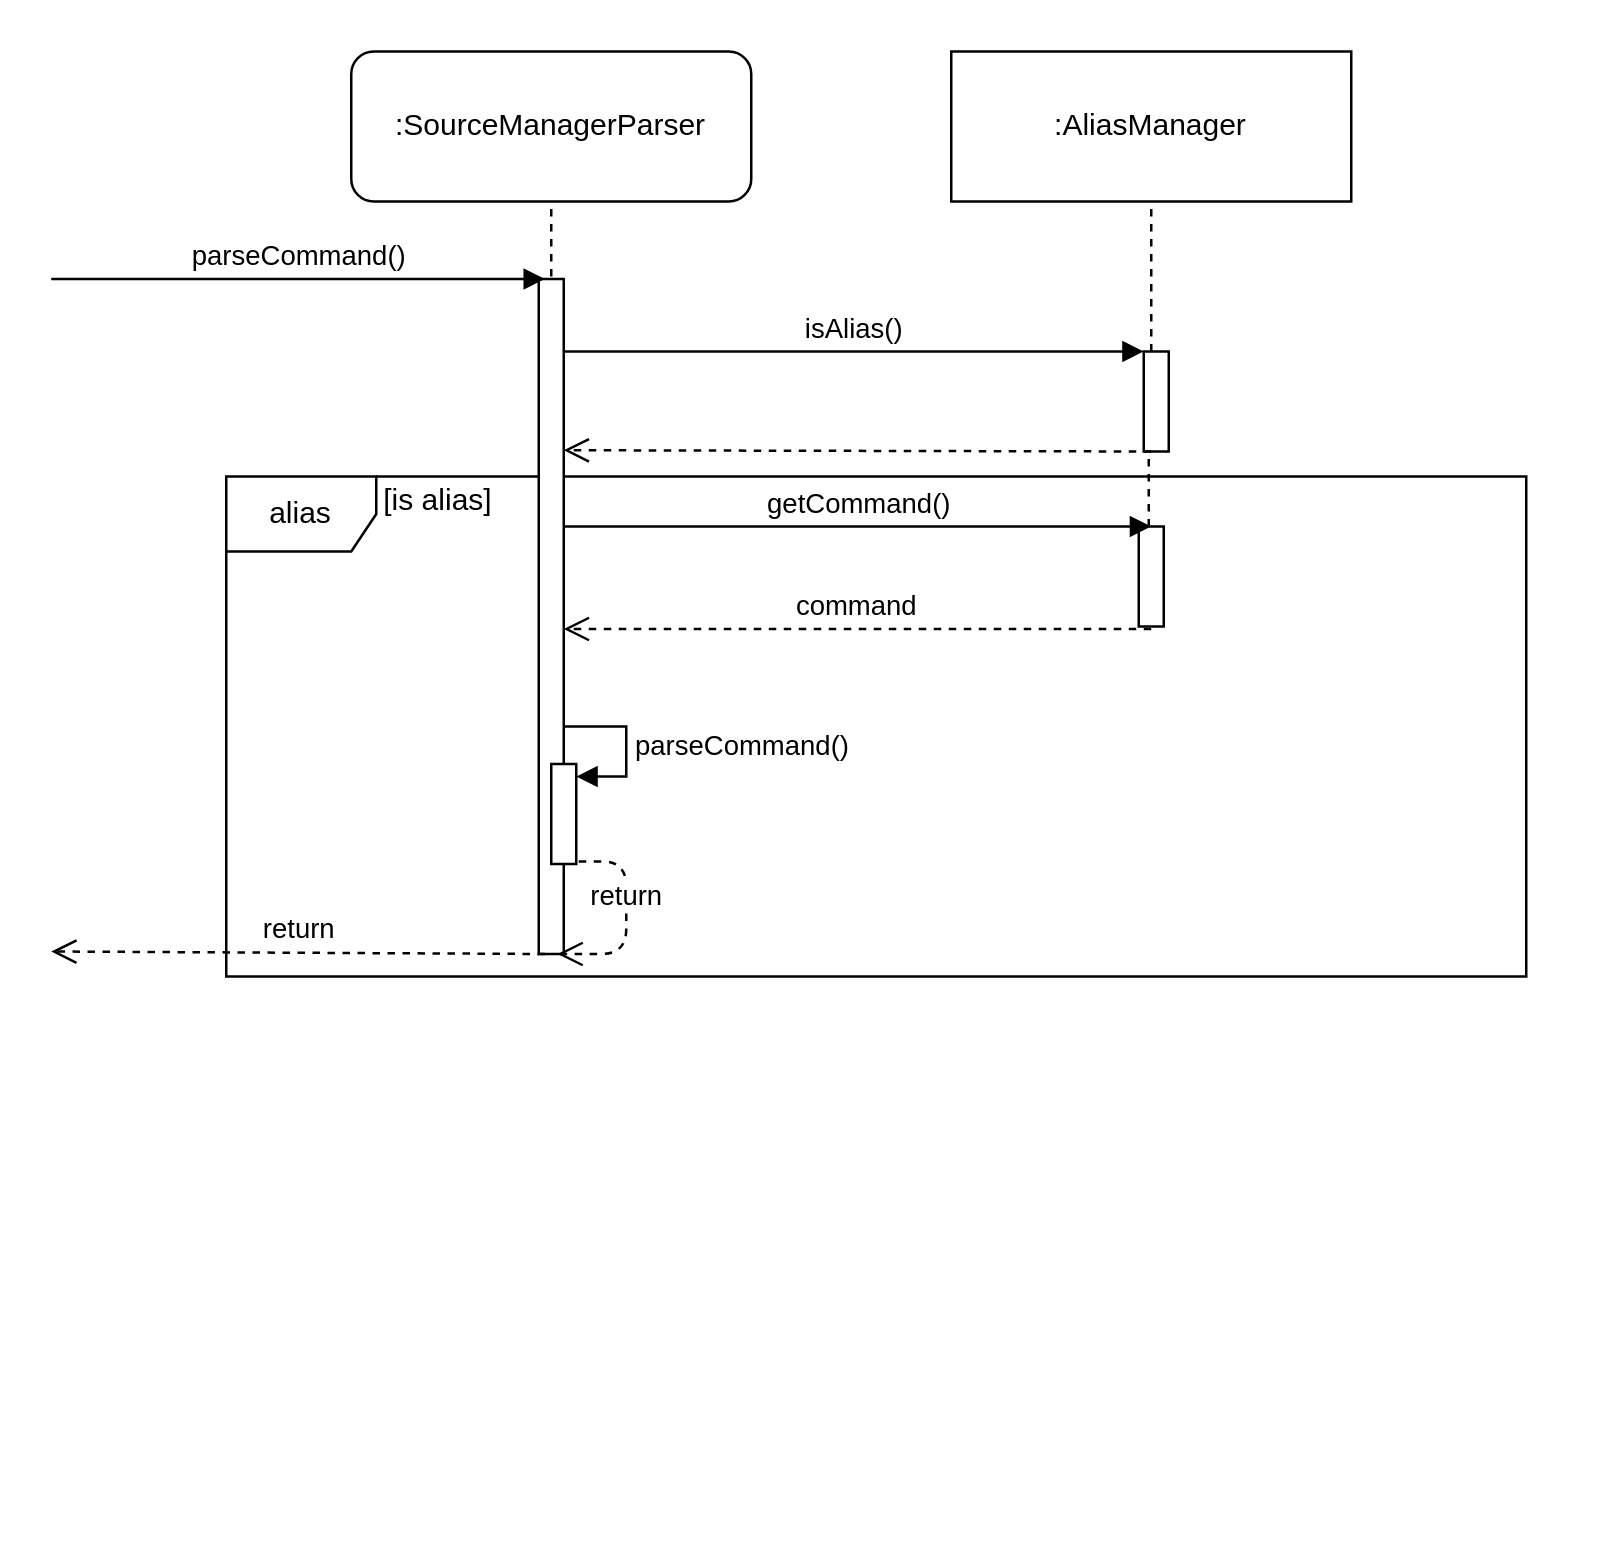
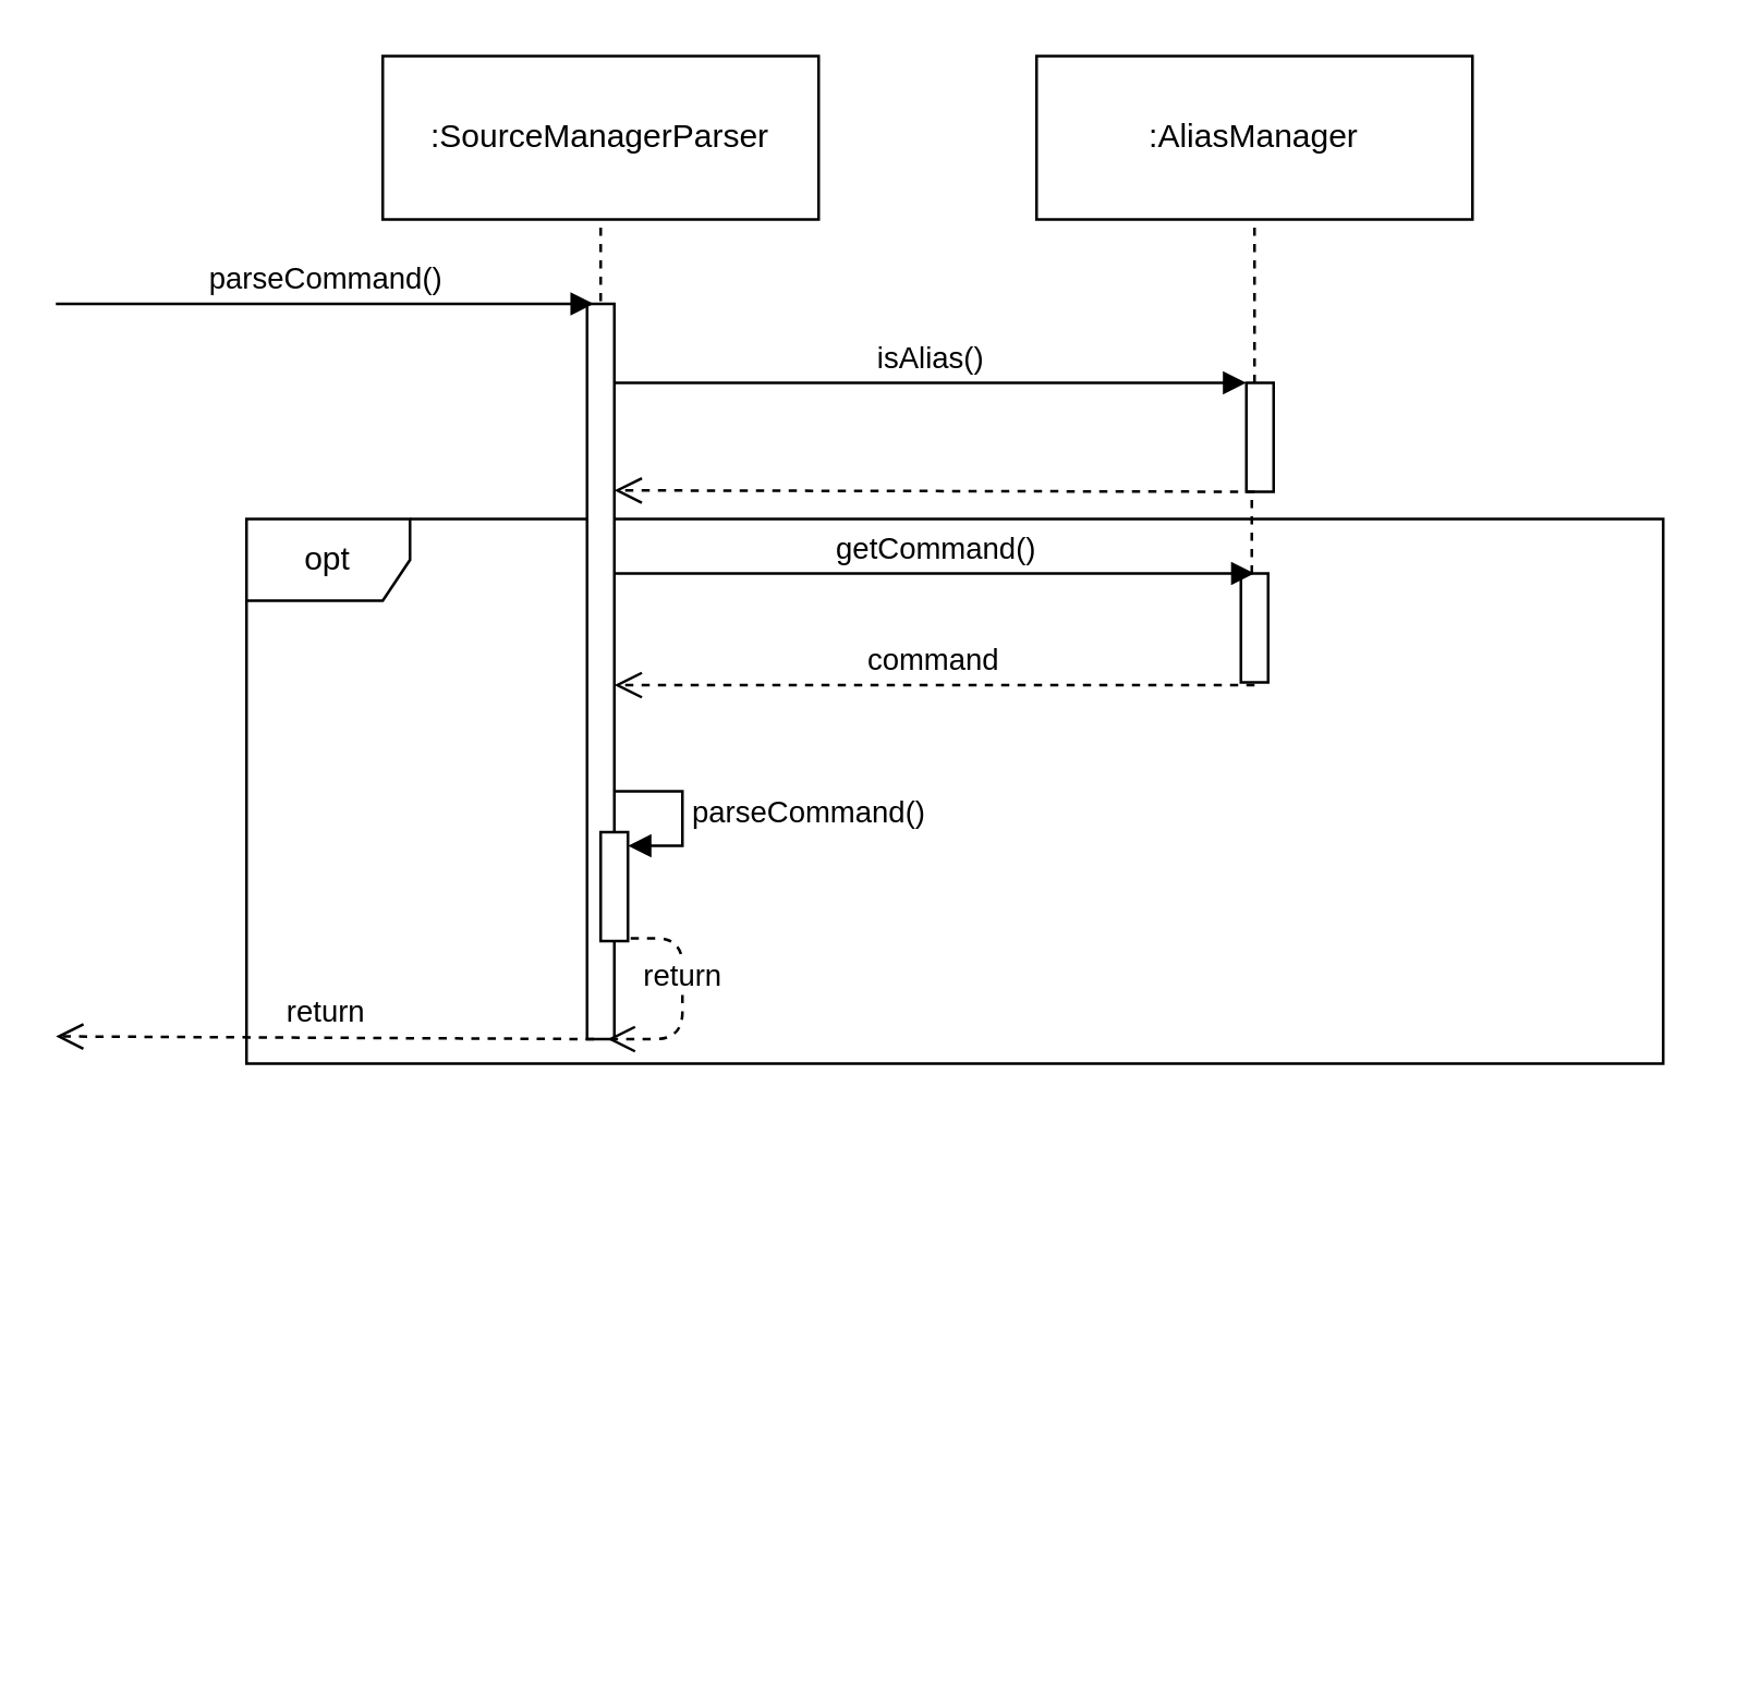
  <mxCell id="0" />
  <mxCell id="1" parent="0" />
  <mxCell id="2" value="" style="group;container=1;" vertex="1" connectable="0" parent="1"><mxGeometry x="140" y="20" width="480" height="581" as="geometry" /></mxCell>
- <mxCell id="3" value="alias" style="shape=umlFrame;whiteSpace=wrap;html=1;" vertex="1" parent="2"><mxGeometry x="-50" y="170" width="520" height="200" as="geometry" /></mxCell>
- <mxCell id="4" value=":SourceManagerParser" style="whiteSpace=wrap;html=1;rounded=1;" vertex="1" parent="2"><mxGeometry width="160" height="60" as="geometry" /></mxCell>
+ <mxCell id="3" value="opt" style="shape=umlFrame;whiteSpace=wrap;html=1;" vertex="1" parent="2"><mxGeometry x="-50" y="170" width="520" height="200" as="geometry" /></mxCell>
+ <mxCell id="4" value=":SourceManagerParser" style="rounded=0;whiteSpace=wrap;html=1;" vertex="1" parent="2"><mxGeometry width="160" height="60" as="geometry" /></mxCell>
  <mxCell id="5" value="" style="endArrow=none;dashed=1;html=1;entryX=0.5;entryY=1;entryDx=0;entryDy=0;" edge="1" parent="2" target="4"><mxGeometry width="50" height="50" relative="1" as="geometry"><mxPoint x="80" y="90" as="sourcePoint" /><mxPoint x="50" y="80" as="targetPoint" /></mxGeometry></mxCell>
  <mxCell id="6" value="" style="rounded=0;whiteSpace=wrap;html=1;" vertex="1" parent="2"><mxGeometry x="75" y="91" width="10" height="270" as="geometry" /></mxCell>
- <mxCell id="7" value="[is alias]" style="text;html=1;strokeColor=none;fillColor=none;align=center;verticalAlign=middle;whiteSpace=wrap;rounded=0;" vertex="1" parent="2"><mxGeometry x="10" y="170" width="50" height="20" as="geometry" /></mxCell>
  <mxCell id="8" value="" style="endArrow=none;dashed=1;html=1;entryX=0.5;entryY=1;entryDx=0;entryDy=0;" edge="1" parent="2" source="9"><mxGeometry width="50" height="50" relative="1" as="geometry"><mxPoint x="319" y="440" as="sourcePoint" /><mxPoint x="319" y="160" as="targetPoint" /></mxGeometry></mxCell>
  <mxCell id="9" value="" style="html=1;points=[];perimeter=orthogonalPerimeter;" vertex="1" parent="2"><mxGeometry x="315" y="190" width="10" height="40" as="geometry" /></mxCell>
  <mxCell id="10" value="" style="html=1;points=[];perimeter=orthogonalPerimeter;" vertex="1" parent="2"><mxGeometry x="317" y="120" width="10" height="40" as="geometry" /></mxCell>
  <mxCell id="11" value="getCommand()" style="html=1;verticalAlign=bottom;endArrow=block;" edge="1" parent="2"><mxGeometry width="80" relative="1" as="geometry"><mxPoint x="85" y="190" as="sourcePoint" /><mxPoint x="320" y="190" as="targetPoint" /></mxGeometry></mxCell>
  <mxCell id="12" value="command" style="html=1;verticalAlign=bottom;endArrow=open;dashed=1;endSize=8;" edge="1" parent="2"><mxGeometry relative="1" as="geometry"><mxPoint x="320" y="231" as="sourcePoint" /><mxPoint x="85" y="231" as="targetPoint" /></mxGeometry></mxCell>
  <mxCell id="13" value="" style="html=1;points=[];perimeter=orthogonalPerimeter;" vertex="1" parent="2"><mxGeometry x="80" y="285" width="10" height="40" as="geometry" /></mxCell>
  <mxCell id="14" value="parseCommand()" style="edgeStyle=orthogonalEdgeStyle;html=1;align=left;spacingLeft=2;endArrow=block;rounded=0;entryX=1;entryY=0;" edge="1" parent="2"><mxGeometry relative="1" as="geometry"><mxPoint x="85" y="270" as="sourcePoint" /><Array as="points"><mxPoint x="110" y="270" /></Array><mxPoint x="90" y="290" as="targetPoint" /></mxGeometry></mxCell>
  <mxCell id="15" value="return" style="html=1;verticalAlign=bottom;endArrow=open;dashed=1;endSize=8;exitX=1.1;exitY=0.975;exitDx=0;exitDy=0;exitPerimeter=0;entryX=0.75;entryY=1;entryDx=0;entryDy=0;" edge="1" parent="2" source="13" target="6"><mxGeometry relative="1" as="geometry"><mxPoint x="170" y="310" as="sourcePoint" /><mxPoint x="-100" y="330" as="targetPoint" /><Array as="points"><mxPoint x="110" y="324" /><mxPoint x="110" y="361" /></Array></mxGeometry></mxCell>
  <mxCell id="16" value=":AliasManager" style="rounded=0;whiteSpace=wrap;html=1;" vertex="1" parent="1"><mxGeometry x="380" y="20" width="160" height="60" as="geometry" /></mxCell>
  <mxCell id="17" value="" style="endArrow=none;dashed=1;html=1;entryX=0.5;entryY=1;entryDx=0;entryDy=0;exitX=0.5;exitY=0;exitDx=0;exitDy=0;" edge="1" parent="1"><mxGeometry width="50" height="50" relative="1" as="geometry"><mxPoint x="460" y="140" as="sourcePoint" /><mxPoint x="460" y="80" as="targetPoint" /></mxGeometry></mxCell>
  <mxCell id="18" value="parseCommand()" style="html=1;verticalAlign=bottom;endArrow=block;entryX=0.25;entryY=0;entryDx=0;entryDy=0;" edge="1" parent="1" target="6"><mxGeometry width="80" relative="1" as="geometry"><mxPoint x="20" y="111" as="sourcePoint" /><mxPoint x="90" y="200" as="targetPoint" /></mxGeometry></mxCell>
  <mxCell id="19" value="isAlias()" style="html=1;verticalAlign=bottom;endArrow=block;exitX=1.5;exitY=0.107;exitDx=0;exitDy=0;exitPerimeter=0;" edge="1" parent="1" target="10"><mxGeometry width="80" relative="1" as="geometry"><mxPoint x="225" y="140" as="sourcePoint" /><mxPoint x="390" y="140" as="targetPoint" /></mxGeometry></mxCell>
  <mxCell id="20" value="" style="html=1;verticalAlign=bottom;endArrow=open;dashed=1;endSize=8;" edge="1" parent="1"><mxGeometry relative="1" as="geometry"><mxPoint x="460" y="180" as="sourcePoint" /><mxPoint x="225" y="179.5" as="targetPoint" /></mxGeometry></mxCell>
  <mxCell id="21" value="return" style="html=1;verticalAlign=bottom;endArrow=open;dashed=1;endSize=8;exitX=0.25;exitY=1;exitDx=0;exitDy=0;" edge="1" parent="1" source="6"><mxGeometry relative="1" as="geometry"><mxPoint x="210" y="380" as="sourcePoint" /><mxPoint x="20" y="380" as="targetPoint" /></mxGeometry></mxCell>
